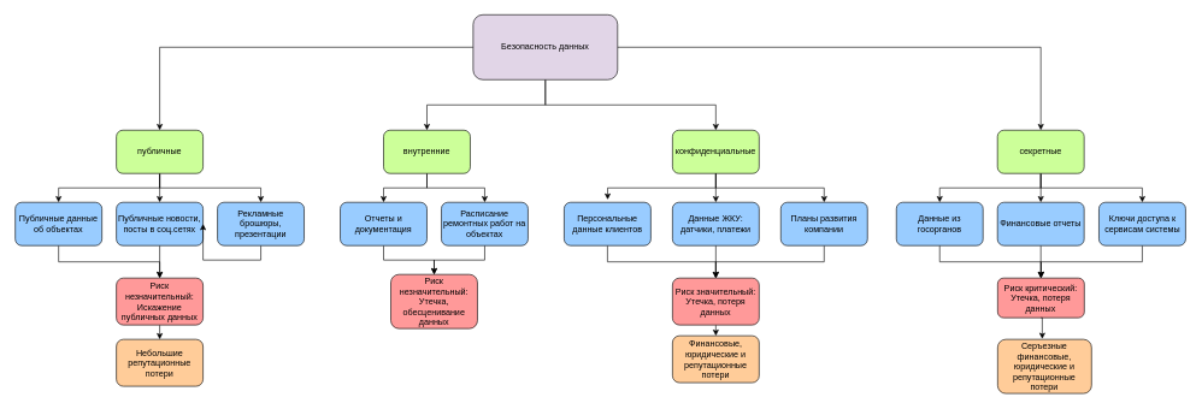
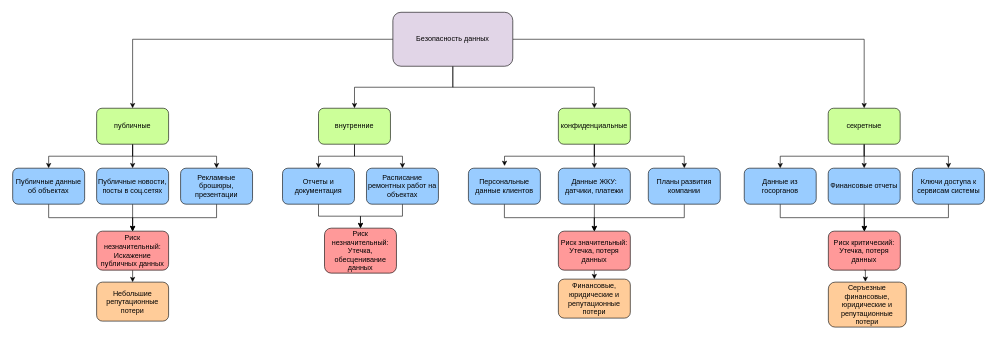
  <mxCell id="0" />
  <mxCell id="1" parent="0" />
  <mxCell id="2" style="edgeStyle=orthogonalEdgeStyle;rounded=0;orthogonalLoop=1;jettySize=auto;html=1;exitX=0;exitY=0.5;exitDx=0;exitDy=0;entryX=0.5;entryY=0;entryDx=0;entryDy=0;" edge="1" parent="1" source="6" target="10"><mxGeometry relative="1" as="geometry" /></mxCell>
  <mxCell id="3" style="edgeStyle=orthogonalEdgeStyle;rounded=0;orthogonalLoop=1;jettySize=auto;html=1;exitX=1;exitY=0.5;exitDx=0;exitDy=0;entryX=0.5;entryY=0;entryDx=0;entryDy=0;" edge="1" parent="1" source="6" target="44"><mxGeometry relative="1" as="geometry" /></mxCell>
  <mxCell id="4" style="edgeStyle=orthogonalEdgeStyle;rounded=0;orthogonalLoop=1;jettySize=auto;html=1;exitX=0.5;exitY=1;exitDx=0;exitDy=0;entryX=0.5;entryY=0;entryDx=0;entryDy=0;" edge="1" parent="1" source="6" target="22"><mxGeometry relative="1" as="geometry" /></mxCell>
  <mxCell id="5" style="edgeStyle=orthogonalEdgeStyle;rounded=0;orthogonalLoop=1;jettySize=auto;html=1;exitX=0.5;exitY=1;exitDx=0;exitDy=0;entryX=0.5;entryY=0;entryDx=0;entryDy=0;" edge="1" parent="1" source="6" target="30"><mxGeometry relative="1" as="geometry" /></mxCell>
  <mxCell id="6" value="Безопасность данных" style="rounded=1;whiteSpace=wrap;html=1;fillColor=#e1d5e7;" parent="1" vertex="1"><mxGeometry x="654" y="20" width="200" height="90" as="geometry" /></mxCell>
  <mxCell id="7" style="edgeStyle=orthogonalEdgeStyle;rounded=0;orthogonalLoop=1;jettySize=auto;html=1;exitX=0.5;exitY=1;exitDx=0;exitDy=0;entryX=0.5;entryY=0;entryDx=0;entryDy=0;" edge="1" parent="1" source="10" target="12"><mxGeometry relative="1" as="geometry" /></mxCell>
  <mxCell id="8" style="edgeStyle=orthogonalEdgeStyle;rounded=0;orthogonalLoop=1;jettySize=auto;html=1;exitX=0.5;exitY=1;exitDx=0;exitDy=0;entryX=0.5;entryY=0;entryDx=0;entryDy=0;" edge="1" parent="1" source="10" target="16"><mxGeometry relative="1" as="geometry" /></mxCell>
  <mxCell id="9" style="edgeStyle=orthogonalEdgeStyle;rounded=0;orthogonalLoop=1;jettySize=auto;html=1;exitX=0.5;exitY=1;exitDx=0;exitDy=0;entryX=0.5;entryY=0;entryDx=0;entryDy=0;" edge="1" parent="1" source="10" target="14"><mxGeometry relative="1" as="geometry" /></mxCell>
  <mxCell id="10" value="публичные" style="rounded=1;whiteSpace=wrap;html=1;fillColor=light-dark(#CCFF99,var(--ge-dark-color, #121212));" parent="1" vertex="1"><mxGeometry x="160" y="180" width="120" height="60" as="geometry" /></mxCell>
  <mxCell id="11" style="edgeStyle=orthogonalEdgeStyle;rounded=0;orthogonalLoop=1;jettySize=auto;html=1;exitX=0.5;exitY=1;exitDx=0;exitDy=0;entryX=0.5;entryY=0;entryDx=0;entryDy=0;" edge="1" parent="1" source="12" target="18"><mxGeometry relative="1" as="geometry" /></mxCell>
  <mxCell id="12" value="Публичные данные об объектах" style="rounded=1;whiteSpace=wrap;html=1;fillColor=light-dark(#99CCFF,var(--ge-dark-color, #121212));" vertex="1" parent="1"><mxGeometry x="20" y="280" width="120" height="60" as="geometry" /></mxCell>
  <mxCell id="13" style="edgeStyle=orthogonalEdgeStyle;rounded=0;orthogonalLoop=1;jettySize=auto;html=1;exitX=0.5;exitY=1;exitDx=0;exitDy=0;entryX=0.5;entryY=0;entryDx=0;entryDy=0;" edge="1" parent="1" source="14" target="18"><mxGeometry relative="1" as="geometry" /></mxCell>
  <mxCell id="14" value="Публичные новости, посты в соц.сетях" style="rounded=1;whiteSpace=wrap;html=1;fillColor=light-dark(#99CCFF,var(--ge-dark-color, #121212));" vertex="1" parent="1"><mxGeometry x="160" y="280" width="120" height="60" as="geometry" /></mxCell>
- <mxCell id="15" style="edgeStyle=orthogonalEdgeStyle;rounded=0;orthogonalLoop=1;jettySize=auto;html=1;exitX=0.5;exitY=1;exitDx=0;exitDy=0;" edge="1" parent="1" source="16" target="14"><mxGeometry relative="1" as="geometry" /></mxCell>
+ <mxCell id="15" style="edgeStyle=orthogonalEdgeStyle;rounded=0;orthogonalLoop=1;jettySize=auto;html=1;exitX=0.5;exitY=1;exitDx=0;exitDy=0;entryX=0.5;entryY=0;entryDx=0;entryDy=0;" edge="1" parent="1" source="16" target="18"><mxGeometry relative="1" as="geometry" /></mxCell>
  <mxCell id="16" value="Рекламные брошюры, презентации" style="rounded=1;whiteSpace=wrap;html=1;fillColor=light-dark(#99CCFF,var(--ge-dark-color, #121212));" vertex="1" parent="1"><mxGeometry x="300" y="280" width="120" height="60" as="geometry" /></mxCell>
  <mxCell id="17" style="edgeStyle=orthogonalEdgeStyle;rounded=0;orthogonalLoop=1;jettySize=auto;html=1;exitX=0.5;exitY=1;exitDx=0;exitDy=0;entryX=0.5;entryY=0;entryDx=0;entryDy=0;" edge="1" parent="1" source="18" target="19"><mxGeometry relative="1" as="geometry" /></mxCell>
  <mxCell id="18" value="Риск незначительный:&lt;br&gt;Искажение публичных данных" style="rounded=1;whiteSpace=wrap;html=1;fillColor=light-dark(#FF9999,var(--ge-dark-color, #121212));" vertex="1" parent="1"><mxGeometry x="160" y="385" width="120" height="65" as="geometry" /></mxCell>
  <mxCell id="19" value="Небольшие репутационные потери" style="rounded=1;whiteSpace=wrap;html=1;fillColor=light-dark(#FFCC99,var(--ge-dark-color, #121212));" vertex="1" parent="1"><mxGeometry x="160" y="470" width="120" height="65" as="geometry" /></mxCell>
  <mxCell id="20" style="edgeStyle=orthogonalEdgeStyle;rounded=0;orthogonalLoop=1;jettySize=auto;html=1;exitX=0.5;exitY=1;exitDx=0;exitDy=0;entryX=0.5;entryY=0;entryDx=0;entryDy=0;" edge="1" parent="1" source="22" target="24"><mxGeometry relative="1" as="geometry" /></mxCell>
  <mxCell id="21" style="edgeStyle=orthogonalEdgeStyle;rounded=0;orthogonalLoop=1;jettySize=auto;html=1;exitX=0.5;exitY=1;exitDx=0;exitDy=0;entryX=0.5;entryY=0;entryDx=0;entryDy=0;" edge="1" parent="1" source="22" target="26"><mxGeometry relative="1" as="geometry" /></mxCell>
  <mxCell id="22" value="внутренние" style="rounded=1;whiteSpace=wrap;html=1;fillColor=light-dark(#CCFF99,var(--ge-dark-color, #121212));" parent="1" vertex="1"><mxGeometry x="530" y="180" width="120" height="60" as="geometry" /></mxCell>
  <mxCell id="23" style="edgeStyle=orthogonalEdgeStyle;rounded=0;orthogonalLoop=1;jettySize=auto;html=1;exitX=0.5;exitY=1;exitDx=0;exitDy=0;entryX=0.5;entryY=0;entryDx=0;entryDy=0;" edge="1" parent="1" source="24" target="27"><mxGeometry relative="1" as="geometry" /></mxCell>
  <mxCell id="24" value="Отчеты и документация" style="rounded=1;whiteSpace=wrap;html=1;fillColor=light-dark(#99CCFF,var(--ge-dark-color, #121212));" vertex="1" parent="1"><mxGeometry x="470" y="280" width="120" height="60" as="geometry" /></mxCell>
  <mxCell id="25" style="edgeStyle=orthogonalEdgeStyle;rounded=0;orthogonalLoop=1;jettySize=auto;html=1;exitX=0.5;exitY=1;exitDx=0;exitDy=0;entryX=0.5;entryY=0;entryDx=0;entryDy=0;" edge="1" parent="1" source="26" target="27"><mxGeometry relative="1" as="geometry" /></mxCell>
  <mxCell id="26" value="Расписание ремонтных работ на объектах" style="rounded=1;whiteSpace=wrap;html=1;fillColor=light-dark(#99CCFF,var(--ge-dark-color, #121212));" vertex="1" parent="1"><mxGeometry x="610" y="280" width="120" height="60" as="geometry" /></mxCell>
  <mxCell id="27" value="Риск незначительный:&lt;br&gt;Утечка, обесценивание данных" style="rounded=1;whiteSpace=wrap;html=1;fillColor=light-dark(#FF9999,var(--ge-dark-color, #121212));" vertex="1" parent="1"><mxGeometry x="540" y="380" width="120" height="75" as="geometry" /></mxCell>
  <mxCell id="28" style="edgeStyle=orthogonalEdgeStyle;rounded=0;orthogonalLoop=1;jettySize=auto;html=1;entryX=0.5;entryY=0;entryDx=0;entryDy=0;" edge="1" parent="1" target="36"><mxGeometry relative="1" as="geometry"><mxPoint x="990" y="240" as="sourcePoint" /><Array as="points"><mxPoint x="990" y="260" /><mxPoint x="1140" y="260" /></Array></mxGeometry></mxCell>
  <mxCell id="29" style="edgeStyle=orthogonalEdgeStyle;rounded=0;orthogonalLoop=1;jettySize=auto;html=1;exitX=0.5;exitY=1;exitDx=0;exitDy=0;entryX=0.5;entryY=0;entryDx=0;entryDy=0;" edge="1" parent="1" source="30" target="34"><mxGeometry relative="1" as="geometry" /></mxCell>
  <mxCell id="30" value="конфиденциальные" style="rounded=1;whiteSpace=wrap;html=1;fillColor=light-dark(#CCFF99,var(--ge-dark-color, #121212));" parent="1" vertex="1"><mxGeometry x="930" y="180" width="120" height="60" as="geometry" /></mxCell>
  <mxCell id="31" style="edgeStyle=orthogonalEdgeStyle;rounded=0;orthogonalLoop=1;jettySize=auto;html=1;exitX=0.5;exitY=1;exitDx=0;exitDy=0;entryX=0.5;entryY=0;entryDx=0;entryDy=0;endArrow=open;" edge="1" parent="1" source="32" target="38"><mxGeometry relative="1" as="geometry" /></mxCell>
  <mxCell id="32" value="Персональные данные клиентов" style="rounded=1;whiteSpace=wrap;html=1;fillColor=light-dark(#99CCFF,var(--ge-dark-color, #121212));" vertex="1" parent="1"><mxGeometry x="780" y="280" width="120" height="60" as="geometry" /></mxCell>
  <mxCell id="33" style="edgeStyle=orthogonalEdgeStyle;rounded=0;orthogonalLoop=1;jettySize=auto;html=1;exitX=0.5;exitY=1;exitDx=0;exitDy=0;entryX=0.5;entryY=0;entryDx=0;entryDy=0;" edge="1" parent="1" source="34" target="38"><mxGeometry relative="1" as="geometry" /></mxCell>
  <mxCell id="34" value="Данные ЖКУ: датчики, платежи" style="rounded=1;whiteSpace=wrap;html=1;fillColor=light-dark(#99CCFF,var(--ge-dark-color, #121212));" vertex="1" parent="1"><mxGeometry x="930" y="280" width="120" height="60" as="geometry" /></mxCell>
  <mxCell id="35" style="edgeStyle=orthogonalEdgeStyle;rounded=0;orthogonalLoop=1;jettySize=auto;html=1;exitX=0.5;exitY=1;exitDx=0;exitDy=0;entryX=0.5;entryY=0;entryDx=0;entryDy=0;" edge="1" parent="1" source="36" target="38"><mxGeometry relative="1" as="geometry" /></mxCell>
  <mxCell id="36" value="Планы развития компании" style="rounded=1;whiteSpace=wrap;html=1;fillColor=light-dark(#99CCFF,var(--ge-dark-color, #121212));" vertex="1" parent="1"><mxGeometry x="1080" y="280" width="120" height="60" as="geometry" /></mxCell>
  <mxCell id="37" style="edgeStyle=orthogonalEdgeStyle;rounded=0;orthogonalLoop=1;jettySize=auto;html=1;exitX=0.5;exitY=1;exitDx=0;exitDy=0;entryX=0.5;entryY=0;entryDx=0;entryDy=0;" edge="1" parent="1" source="38" target="39"><mxGeometry relative="1" as="geometry" /></mxCell>
  <mxCell id="38" value="Риск значительный:&lt;br&gt;Утечка, потеря данных" style="rounded=1;whiteSpace=wrap;html=1;fillColor=light-dark(#FF9999,var(--ge-dark-color, #121212));" vertex="1" parent="1"><mxGeometry x="930" y="385" width="120" height="65" as="geometry" /></mxCell>
  <mxCell id="39" value="Финансовые, юридические и репутационные потери" style="rounded=1;whiteSpace=wrap;html=1;fillColor=light-dark(#FFCC99,var(--ge-dark-color, #121212));" vertex="1" parent="1"><mxGeometry x="930" y="465" width="120" height="65" as="geometry" /></mxCell>
  <mxCell id="40" style="edgeStyle=orthogonalEdgeStyle;rounded=0;orthogonalLoop=1;jettySize=auto;html=1;exitX=0.5;exitY=1;exitDx=0;exitDy=0;entryX=0.502;entryY=-0.062;entryDx=0;entryDy=0;entryPerimeter=0;" edge="1" parent="1" source="30" target="32"><mxGeometry relative="1" as="geometry" /></mxCell>
  <mxCell id="41" style="edgeStyle=orthogonalEdgeStyle;rounded=0;orthogonalLoop=1;jettySize=auto;html=1;exitX=0.5;exitY=1;exitDx=0;exitDy=0;entryX=0.5;entryY=0;entryDx=0;entryDy=0;" edge="1" parent="1" source="44" target="46"><mxGeometry relative="1" as="geometry" /></mxCell>
  <mxCell id="42" style="edgeStyle=orthogonalEdgeStyle;rounded=0;orthogonalLoop=1;jettySize=auto;html=1;exitX=0.5;exitY=1;exitDx=0;exitDy=0;entryX=0.5;entryY=0;entryDx=0;entryDy=0;" edge="1" parent="1" source="44" target="50"><mxGeometry relative="1" as="geometry" /></mxCell>
  <mxCell id="43" style="edgeStyle=orthogonalEdgeStyle;rounded=0;orthogonalLoop=1;jettySize=auto;html=1;exitX=0.5;exitY=1;exitDx=0;exitDy=0;entryX=0.5;entryY=0;entryDx=0;entryDy=0;" edge="1" parent="1" source="44" target="48"><mxGeometry relative="1" as="geometry" /></mxCell>
  <mxCell id="44" value="секретные" style="rounded=1;whiteSpace=wrap;html=1;fillColor=light-dark(#CCFF99,var(--ge-dark-color, #121212));" parent="1" vertex="1"><mxGeometry x="1380" y="180" width="120" height="60" as="geometry" /></mxCell>
  <mxCell id="45" style="edgeStyle=orthogonalEdgeStyle;rounded=0;orthogonalLoop=1;jettySize=auto;html=1;exitX=0.5;exitY=1;exitDx=0;exitDy=0;entryX=0.5;entryY=0;entryDx=0;entryDy=0;" edge="1" parent="1" source="46" target="51"><mxGeometry relative="1" as="geometry" /></mxCell>
  <mxCell id="46" value="Данные из госорганов" style="rounded=1;whiteSpace=wrap;html=1;fillColor=light-dark(#99CCFF,var(--ge-dark-color, #121212));" vertex="1" parent="1"><mxGeometry x="1240" y="280" width="120" height="60" as="geometry" /></mxCell>
  <mxCell id="47" style="edgeStyle=orthogonalEdgeStyle;rounded=0;orthogonalLoop=1;jettySize=auto;html=1;exitX=0.5;exitY=1;exitDx=0;exitDy=0;entryX=0.5;entryY=0;entryDx=0;entryDy=0;" edge="1" parent="1" source="48" target="51"><mxGeometry relative="1" as="geometry" /></mxCell>
  <mxCell id="48" value="Финансовые отчеты" style="rounded=1;whiteSpace=wrap;html=1;fillColor=light-dark(#99CCFF,var(--ge-dark-color, #121212));" vertex="1" parent="1"><mxGeometry x="1380" y="280" width="120" height="60" as="geometry" /></mxCell>
  <mxCell id="49" style="edgeStyle=orthogonalEdgeStyle;rounded=0;orthogonalLoop=1;jettySize=auto;html=1;exitX=0.5;exitY=1;exitDx=0;exitDy=0;entryX=0.5;entryY=0;entryDx=0;entryDy=0;" edge="1" parent="1" source="50" target="51"><mxGeometry relative="1" as="geometry" /></mxCell>
  <mxCell id="50" value="Ключи доступа к сервисам системы" style="rounded=1;whiteSpace=wrap;html=1;fillColor=light-dark(#99CCFF,var(--ge-dark-color, #121212));" vertex="1" parent="1"><mxGeometry x="1520.5" y="280" width="120" height="60" as="geometry" /></mxCell>
- <mxCell id="51" value="Риск критический:&lt;br&gt;Утечка, потеря данных" style="rounded=1;whiteSpace=wrap;html=1;fillColor=light-dark(#FF9999,var(--ge-dark-color, #121212));" vertex="1" parent="1"><mxGeometry x="1380.25" y="385" width="120" height="55" as="geometry" /></mxCell>
+ <mxCell id="51" value="Риск критический:&lt;br&gt;Утечка, потеря данных" style="rounded=1;whiteSpace=wrap;html=1;fillColor=light-dark(#FF9999,var(--ge-dark-color, #121212));" vertex="1" parent="1"><mxGeometry x="1380.25" y="385" width="120" height="65" as="geometry" /></mxCell>
  <mxCell id="52" value="Серъезные финансовые, юридические и репутационные потери" style="rounded=1;whiteSpace=wrap;html=1;fillColor=light-dark(#FFCC99,var(--ge-dark-color, #121212));" vertex="1" parent="1"><mxGeometry x="1380.25" y="470" width="130" height="75" as="geometry" /></mxCell>
  <mxCell id="53" style="edgeStyle=orthogonalEdgeStyle;rounded=0;orthogonalLoop=1;jettySize=auto;html=1;exitX=0.5;exitY=1;exitDx=0;exitDy=0;entryX=0.475;entryY=-0.008;entryDx=0;entryDy=0;entryPerimeter=0;" edge="1" parent="1" source="51" target="52"><mxGeometry relative="1" as="geometry" /></mxCell>
